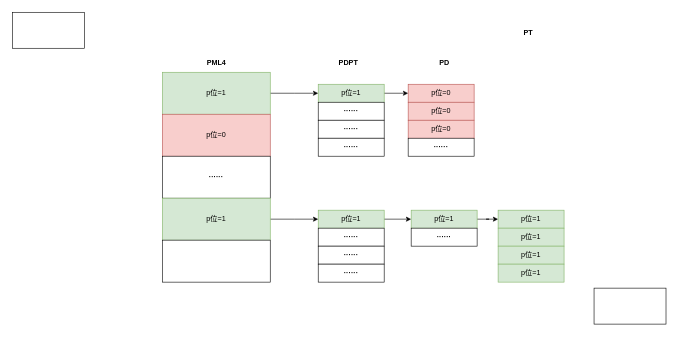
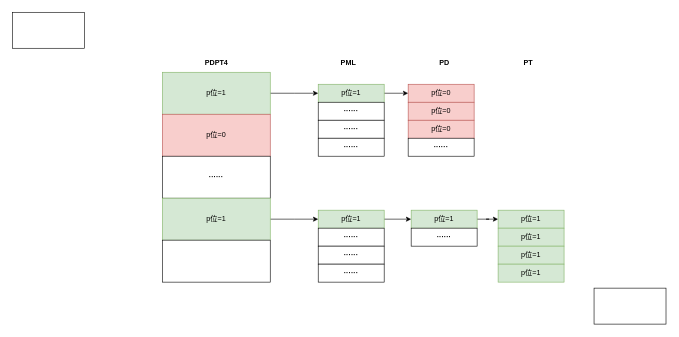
  <mxCell id="0" />
  <mxCell id="1" parent="0" />
  <mxCell id="2" value="" style="edgeStyle=orthogonalEdgeStyle;rounded=0;orthogonalLoop=1;jettySize=auto;html=1;" edge="1" parent="1" source="3"><mxGeometry relative="1" as="geometry"><mxPoint x="530" y="155" as="targetPoint" /></mxGeometry></mxCell>
  <mxCell id="3" value="p位=1" style="rounded=0;whiteSpace=wrap;html=1;fillColor=#d5e8d4;strokeColor=#82b366;" vertex="1" parent="1"><mxGeometry x="270" y="120" width="180" height="70" as="geometry" /></mxCell>
  <mxCell id="4" value="p位=0" style="rounded=0;whiteSpace=wrap;html=1;fillColor=#f8cecc;strokeColor=#b85450;" vertex="1" parent="1"><mxGeometry x="270" y="190" width="180" height="70" as="geometry" /></mxCell>
  <mxCell id="5" value="&lt;b&gt;······&lt;/b&gt;" style="rounded=0;whiteSpace=wrap;html=1;" vertex="1" parent="1"><mxGeometry x="270" y="260" width="180" height="70" as="geometry" /></mxCell>
  <mxCell id="6" value="" style="edgeStyle=orthogonalEdgeStyle;rounded=0;orthogonalLoop=1;jettySize=auto;html=1;" edge="1" parent="1" source="7"><mxGeometry relative="1" as="geometry"><mxPoint x="530" y="365" as="targetPoint" /></mxGeometry></mxCell>
  <mxCell id="7" value="p位=1" style="rounded=0;whiteSpace=wrap;html=1;fillColor=#d5e8d4;strokeColor=#82b366;" vertex="1" parent="1"><mxGeometry x="270" y="330" width="180" height="70" as="geometry" /></mxCell>
  <mxCell id="8" value="" style="rounded=0;whiteSpace=wrap;html=1;" vertex="1" parent="1"><mxGeometry x="270" y="400" width="180" height="70" as="geometry" /></mxCell>
- <mxCell id="9" value="&lt;b&gt;PML4&lt;/b&gt;" style="text;html=1;align=center;verticalAlign=middle;resizable=0;points=[];autosize=1;strokeColor=none;fillColor=none;" vertex="1" parent="1"><mxGeometry x="330" y="90" width="60" height="30" as="geometry" /></mxCell>
- <mxCell id="10" value="&lt;b&gt;PDPT&lt;/b&gt;" style="text;html=1;align=center;verticalAlign=middle;resizable=0;points=[];autosize=1;strokeColor=none;fillColor=none;" vertex="1" parent="1"><mxGeometry x="550" y="90" width="60" height="30" as="geometry" /></mxCell>
+ <mxCell id="9" value="&lt;b&gt;PDPT4&lt;/b&gt;" style="text;html=1;align=center;verticalAlign=middle;resizable=0;points=[];autosize=1;strokeColor=none;fillColor=none;" vertex="1" parent="1"><mxGeometry x="330" y="90" width="60" height="30" as="geometry" /></mxCell>
+ <mxCell id="10" value="&lt;b&gt;PML&lt;/b&gt;" style="text;html=1;align=center;verticalAlign=middle;resizable=0;points=[];autosize=1;strokeColor=none;fillColor=none;" vertex="1" parent="1"><mxGeometry x="550" y="90" width="60" height="30" as="geometry" /></mxCell>
  <mxCell id="11" value="" style="edgeStyle=orthogonalEdgeStyle;rounded=0;orthogonalLoop=1;jettySize=auto;html=1;" edge="1" parent="1" source="12" target="18"><mxGeometry relative="1" as="geometry" /></mxCell>
  <mxCell id="12" value="p位=1" style="rounded=0;whiteSpace=wrap;html=1;fillColor=#d5e8d4;strokeColor=#82b366;" vertex="1" parent="1"><mxGeometry x="530" y="140" width="110" height="30" as="geometry" /></mxCell>
  <mxCell id="13" value="&lt;b&gt;······&lt;/b&gt;" style="rounded=0;whiteSpace=wrap;html=1;" vertex="1" parent="1"><mxGeometry x="530" y="170" width="110" height="30" as="geometry" /></mxCell>
  <mxCell id="14" value="&lt;b&gt;······&lt;/b&gt;" style="rounded=0;whiteSpace=wrap;html=1;" vertex="1" parent="1"><mxGeometry x="530" y="200" width="110" height="30" as="geometry" /></mxCell>
  <mxCell id="15" value="&lt;b&gt;PD&lt;/b&gt;" style="text;html=1;align=center;verticalAlign=middle;resizable=0;points=[];autosize=1;strokeColor=none;fillColor=none;" vertex="1" parent="1"><mxGeometry x="720" y="90" width="40" height="30" as="geometry" /></mxCell>
- <mxCell id="16" value="&lt;b&gt;PT&lt;/b&gt;" style="text;html=1;align=center;verticalAlign=middle;resizable=0;points=[];autosize=1;strokeColor=none;fillColor=none;" vertex="1" parent="1"><mxGeometry x="860" y="40" width="40" height="30" as="geometry" /></mxCell>
+ <mxCell id="16" value="&lt;b&gt;PT&lt;/b&gt;" style="text;html=1;align=center;verticalAlign=middle;resizable=0;points=[];autosize=1;strokeColor=none;fillColor=none;" vertex="1" parent="1"><mxGeometry x="860" y="90" width="40" height="30" as="geometry" /></mxCell>
  <mxCell id="17" value="&lt;b&gt;······&lt;/b&gt;" style="rounded=0;whiteSpace=wrap;html=1;" vertex="1" parent="1"><mxGeometry x="530" y="230" width="110" height="30" as="geometry" /></mxCell>
  <mxCell id="18" value="p位=0" style="rounded=0;whiteSpace=wrap;html=1;fillColor=#f8cecc;strokeColor=#b85450;" vertex="1" parent="1"><mxGeometry x="680" y="140" width="110" height="30" as="geometry" /></mxCell>
  <mxCell id="19" value="" style="rounded=0;whiteSpace=wrap;html=1;" vertex="1" parent="1"><mxGeometry x="20" y="20" width="120" height="60" as="geometry" /></mxCell>
  <mxCell id="20" value="" style="edgeStyle=orthogonalEdgeStyle;rounded=0;orthogonalLoop=1;jettySize=auto;html=1;" edge="1" parent="1" source="21" target="26"><mxGeometry relative="1" as="geometry" /></mxCell>
  <mxCell id="21" value="p位=1" style="rounded=0;whiteSpace=wrap;html=1;fillColor=#d5e8d4;strokeColor=#82b366;" vertex="1" parent="1"><mxGeometry x="530" y="350" width="110" height="30" as="geometry" /></mxCell>
  <mxCell id="22" value="&lt;b&gt;······&lt;/b&gt;" style="rounded=0;whiteSpace=wrap;html=1;" vertex="1" parent="1"><mxGeometry x="530" y="380" width="110" height="30" as="geometry" /></mxCell>
  <mxCell id="23" value="&lt;b&gt;······&lt;/b&gt;" style="rounded=0;whiteSpace=wrap;html=1;" vertex="1" parent="1"><mxGeometry x="530" y="410" width="110" height="30" as="geometry" /></mxCell>
  <mxCell id="24" value="&lt;b&gt;······&lt;/b&gt;" style="rounded=0;whiteSpace=wrap;html=1;" vertex="1" parent="1"><mxGeometry x="530" y="440" width="110" height="30" as="geometry" /></mxCell>
  <mxCell id="25" value="" style="edgeStyle=orthogonalEdgeStyle;rounded=0;orthogonalLoop=1;jettySize=auto;html=1;" edge="1" parent="1" source="26" target="27"><mxGeometry relative="1" as="geometry" /></mxCell>
  <mxCell id="26" value="p位=1" style="rounded=0;whiteSpace=wrap;html=1;fillColor=#d5e8d4;strokeColor=#82b366;" vertex="1" parent="1"><mxGeometry x="685" y="350" width="110" height="30" as="geometry" /></mxCell>
  <mxCell id="27" value="p位=1" style="rounded=0;whiteSpace=wrap;html=1;fillColor=#d5e8d4;strokeColor=#82b366;" vertex="1" parent="1"><mxGeometry x="830" y="350" width="110" height="30" as="geometry" /></mxCell>
  <mxCell id="28" value="" style="rounded=0;whiteSpace=wrap;html=1;" vertex="1" parent="1"><mxGeometry x="990" y="480" width="120" height="60" as="geometry" /></mxCell>
  <mxCell id="29" value="p位=0" style="rounded=0;whiteSpace=wrap;html=1;fillColor=#f8cecc;strokeColor=#b85450;" vertex="1" parent="1"><mxGeometry x="680" y="170" width="110" height="30" as="geometry" /></mxCell>
  <mxCell id="30" value="p位=0" style="rounded=0;whiteSpace=wrap;html=1;fillColor=#f8cecc;strokeColor=#b85450;" vertex="1" parent="1"><mxGeometry x="680" y="200" width="110" height="30" as="geometry" /></mxCell>
  <mxCell id="31" value="&lt;b&gt;······&lt;/b&gt;" style="rounded=0;whiteSpace=wrap;html=1;" vertex="1" parent="1"><mxGeometry x="680" y="230" width="110" height="30" as="geometry" /></mxCell>
  <mxCell id="32" value="&lt;b&gt;······&lt;/b&gt;" style="rounded=0;whiteSpace=wrap;html=1;" vertex="1" parent="1"><mxGeometry x="685" y="380" width="110" height="30" as="geometry" /></mxCell>
  <mxCell id="33" value="p位=1" style="rounded=0;whiteSpace=wrap;html=1;fillColor=#d5e8d4;strokeColor=#82b366;" vertex="1" parent="1"><mxGeometry x="830" y="380" width="110" height="30" as="geometry" /></mxCell>
  <mxCell id="34" value="p位=1" style="rounded=0;whiteSpace=wrap;html=1;fillColor=#d5e8d4;strokeColor=#82b366;" vertex="1" parent="1"><mxGeometry x="830" y="410" width="110" height="30" as="geometry" /></mxCell>
  <mxCell id="35" value="p位=1" style="rounded=0;whiteSpace=wrap;html=1;fillColor=#d5e8d4;strokeColor=#82b366;" vertex="1" parent="1"><mxGeometry x="830" y="440" width="110" height="30" as="geometry" /></mxCell>
